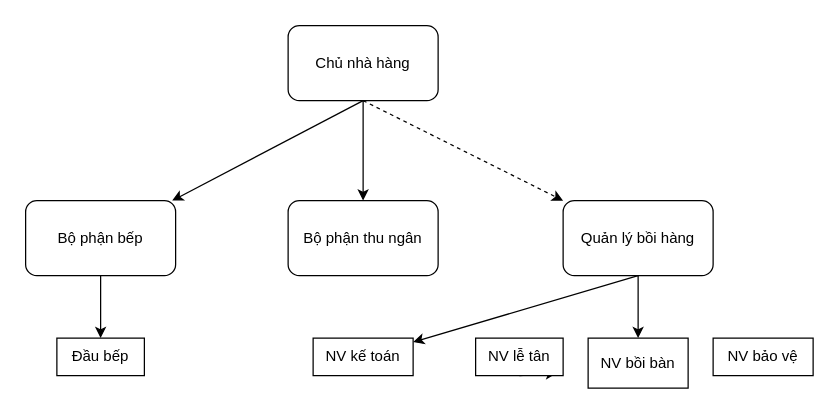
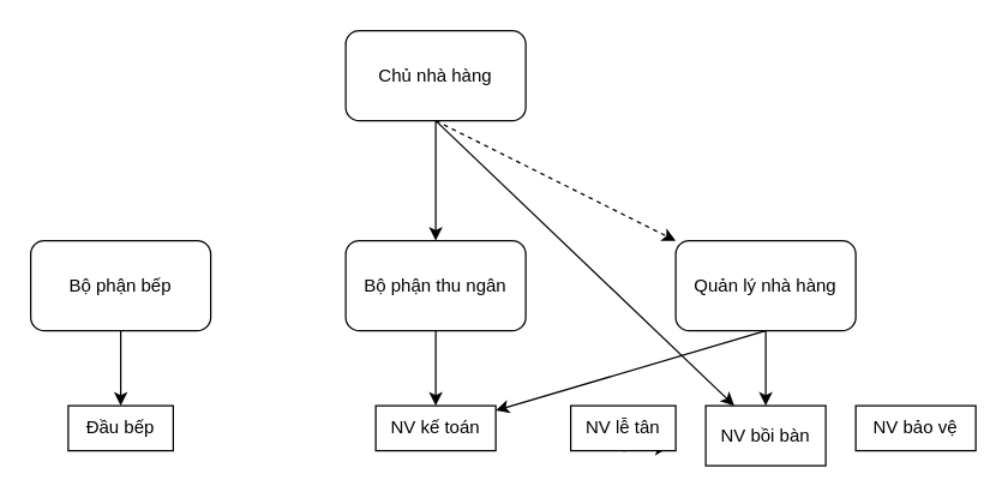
  <mxCell id="0" style=";html=1;" />
  <mxCell id="1" style=";html=1;" parent="0" />
  <mxCell id="2" style="edgeStyle=orthogonalEdgeStyle;rounded=0;orthogonalLoop=1;jettySize=auto;html=1;" edge="1" parent="1" source="5" target="9"><mxGeometry relative="1" as="geometry"><Array as="points"><mxPoint x="290" y="120" /><mxPoint x="290" y="120" /></Array></mxGeometry></mxCell>
  <mxCell id="3" style="orthogonalLoop=1;jettySize=auto;html=1;rounded=0;exitX=0.5;exitY=1;exitDx=0;exitDy=0;dashed=1;" edge="1" parent="1" source="5" target="12"><mxGeometry relative="1" as="geometry" /></mxCell>
- <mxCell id="4" style="rounded=0;orthogonalLoop=1;jettySize=auto;html=1;exitX=0.5;exitY=1;exitDx=0;exitDy=0;" edge="1" parent="1" source="5" target="7"><mxGeometry relative="1" as="geometry" /></mxCell>
+ <mxCell id="4" style="rounded=0;orthogonalLoop=1;jettySize=auto;html=1;exitX=0.5;exitY=1;exitDx=0;exitDy=0;" edge="1" parent="1" source="5" target="19"><mxGeometry relative="1" as="geometry" /></mxCell>
  <mxCell id="5" value="Chủ nhà hàng" style="rounded=1;whiteSpace=wrap;html=1;" vertex="1" parent="1"><mxGeometry x="230" y="20" width="120" height="60" as="geometry" /></mxCell>
  <mxCell id="6" style="edgeStyle=none;rounded=0;orthogonalLoop=1;jettySize=auto;html=1;exitX=0.5;exitY=1;exitDx=0;exitDy=0;entryX=0.5;entryY=0;entryDx=0;entryDy=0;" edge="1" parent="1" source="7"><mxGeometry relative="1" as="geometry"><mxPoint x="80" y="270" as="targetPoint" /></mxGeometry></mxCell>
  <mxCell id="7" value="Bộ phận bếp" style="rounded=1;whiteSpace=wrap;html=1;" vertex="1" parent="1"><mxGeometry x="20" y="160" width="120" height="60" as="geometry" /></mxCell>
+ <mxCell id="8" style="edgeStyle=none;rounded=0;orthogonalLoop=1;jettySize=auto;html=1;entryX=0.5;entryY=0;entryDx=0;entryDy=0;" edge="1" parent="1" source="9" target="15"><mxGeometry relative="1" as="geometry" /></mxCell>
  <mxCell id="9" value="Bộ phận thu ngân" style="rounded=1;whiteSpace=wrap;html=1;" vertex="1" parent="1"><mxGeometry x="230" y="160" width="120" height="60" as="geometry" /></mxCell>
  <mxCell id="10" style="edgeStyle=none;rounded=0;orthogonalLoop=1;jettySize=auto;html=1;entryX=0.5;entryY=0;entryDx=0;entryDy=0;" edge="1" parent="1" source="12" target="19"><mxGeometry relative="1" as="geometry" /></mxCell>
  <mxCell id="11" style="edgeStyle=none;rounded=0;orthogonalLoop=1;jettySize=auto;html=1;exitX=0.5;exitY=1;exitDx=0;exitDy=0;" edge="1" parent="1" source="12" target="15"><mxGeometry relative="1" as="geometry" /></mxCell>
- <mxCell id="12" value="Quản lý bồi hàng" style="rounded=1;whiteSpace=wrap;html=1;" vertex="1" parent="1"><mxGeometry x="450" y="160" width="120" height="60" as="geometry" /></mxCell>
+ <mxCell id="12" value="Quản lý nhà hàng" style="rounded=1;whiteSpace=wrap;html=1;" vertex="1" parent="1"><mxGeometry x="450" y="160" width="120" height="60" as="geometry" /></mxCell>
  <mxCell id="13" style="edgeStyle=none;rounded=0;orthogonalLoop=1;jettySize=auto;html=1;entryX=0.5;entryY=0;entryDx=0;entryDy=0;" edge="1" parent="1"><mxGeometry relative="1" as="geometry"><mxPoint x="290" y="260" as="sourcePoint" /><mxPoint x="290" y="260" as="targetPoint" /></mxGeometry></mxCell>
  <mxCell id="14" value="Đầu bếp" style="rounded=0;whiteSpace=wrap;html=1;" vertex="1" parent="1"><mxGeometry x="45" y="270" width="70" height="30" as="geometry" /></mxCell>
  <mxCell id="15" value="NV kế toán" style="rounded=0;whiteSpace=wrap;html=1;" vertex="1" parent="1"><mxGeometry x="250" y="270" width="80" height="30" as="geometry" /></mxCell>
  <mxCell id="16" style="edgeStyle=none;rounded=0;orthogonalLoop=1;jettySize=auto;html=1;entryX=0.5;entryY=0;entryDx=0;entryDy=0;" edge="1" parent="1" source="15" target="15"><mxGeometry relative="1" as="geometry" /></mxCell>
  <mxCell id="17" style="edgeStyle=none;rounded=0;orthogonalLoop=1;jettySize=auto;html=1;exitX=0.5;exitY=1;exitDx=0;exitDy=0;" edge="1" parent="1" source="18"><mxGeometry relative="1" as="geometry"><mxPoint x="445" y="298" as="targetPoint" /></mxGeometry></mxCell>
  <mxCell id="18" value="NV lễ tân" style="rounded=0;whiteSpace=wrap;html=1;" vertex="1" parent="1"><mxGeometry x="380" y="270" width="70" height="30" as="geometry" /></mxCell>
  <mxCell id="19" value="NV bồi bàn" style="rounded=0;whiteSpace=wrap;html=1;" vertex="1" parent="1"><mxGeometry x="470" y="270" width="80" height="40" as="geometry" /></mxCell>
  <mxCell id="20" value="NV bảo vệ" style="rounded=0;whiteSpace=wrap;html=1;" vertex="1" parent="1"><mxGeometry x="570" y="270" width="80" height="30" as="geometry" /></mxCell>
